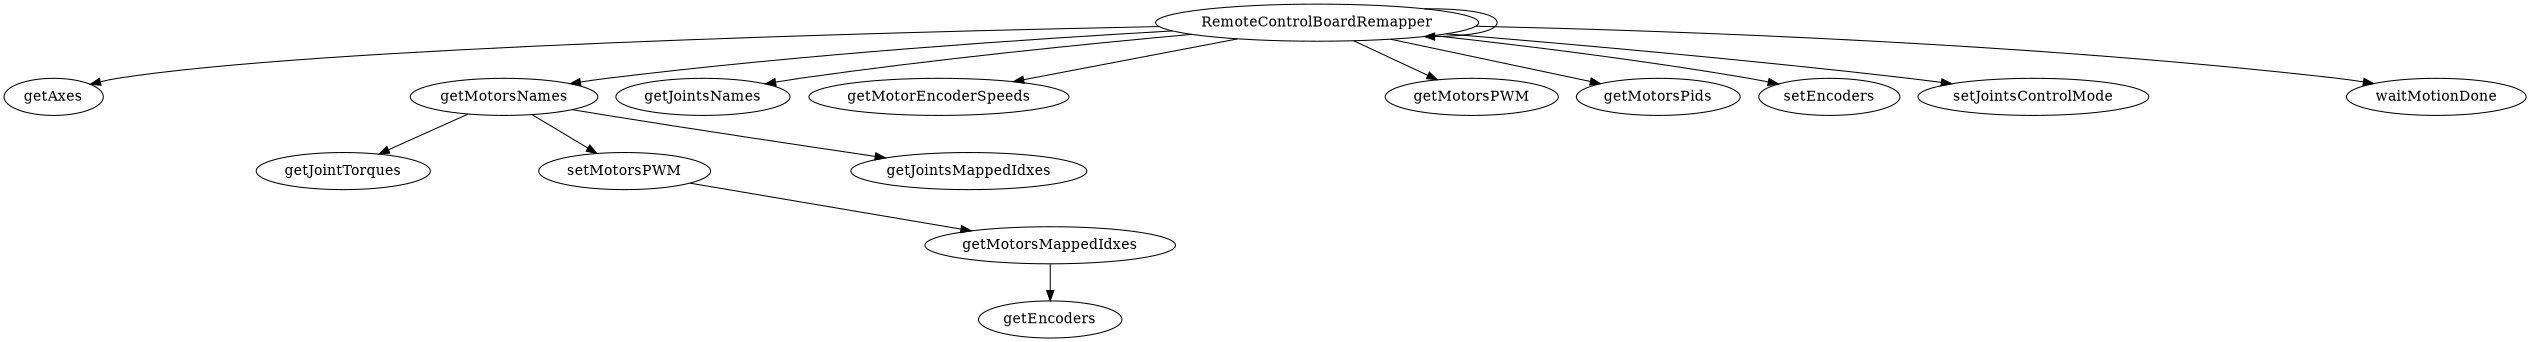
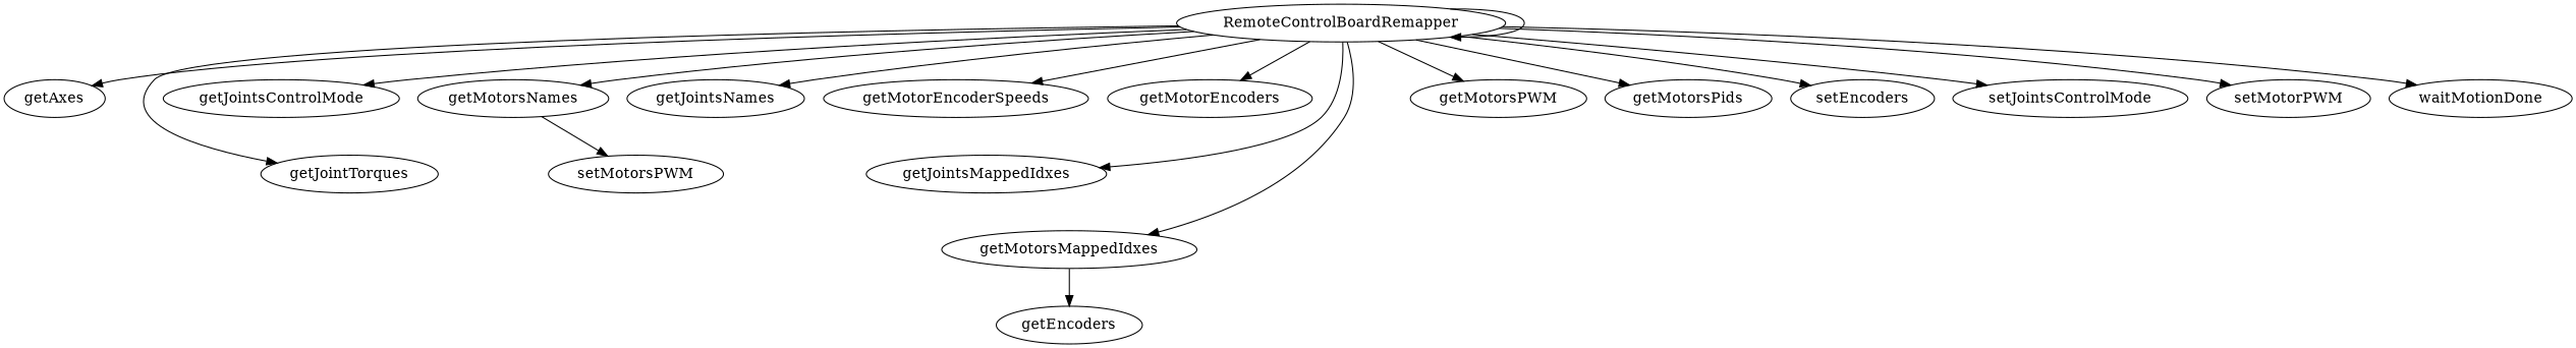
  digraph {
    RemoteControlBoardRemapper
    getAxes
    getJointTorques
+   getJointsControlMode
    getJointsMappedIdxes
    getJointsNames
    getMotorEncoderSpeeds
+   getMotorEncoders
    getMotorsMappedIdxes
    getMotorsNames
    getMotorsPWM
    getMotorsPids
    setEncoders
    setJointsControlMode
+   setMotorPWM
    waitMotionDone
    getEncoders
    setMotorsPWM
    RemoteControlBoardRemapper -> RemoteControlBoardRemapper
    RemoteControlBoardRemapper -> getAxes
-   getMotorsNames -> getJointTorques
-   getMotorsNames -> getJointsMappedIdxes
+   RemoteControlBoardRemapper -> getJointTorques
+   RemoteControlBoardRemapper -> getJointsControlMode
+   RemoteControlBoardRemapper -> getJointsMappedIdxes
    RemoteControlBoardRemapper -> getJointsNames
    RemoteControlBoardRemapper -> getMotorEncoderSpeeds
-   setMotorsPWM -> getMotorsMappedIdxes
+   RemoteControlBoardRemapper -> getMotorEncoders
+   RemoteControlBoardRemapper -> getMotorsMappedIdxes
    RemoteControlBoardRemapper -> getMotorsNames
    RemoteControlBoardRemapper -> getMotorsPWM
    RemoteControlBoardRemapper -> getMotorsPids
    RemoteControlBoardRemapper -> setEncoders
    RemoteControlBoardRemapper -> setJointsControlMode
+   RemoteControlBoardRemapper -> setMotorPWM
    RemoteControlBoardRemapper -> waitMotionDone
    getMotorsMappedIdxes -> getEncoders
    getMotorsNames -> setMotorsPWM
  }
